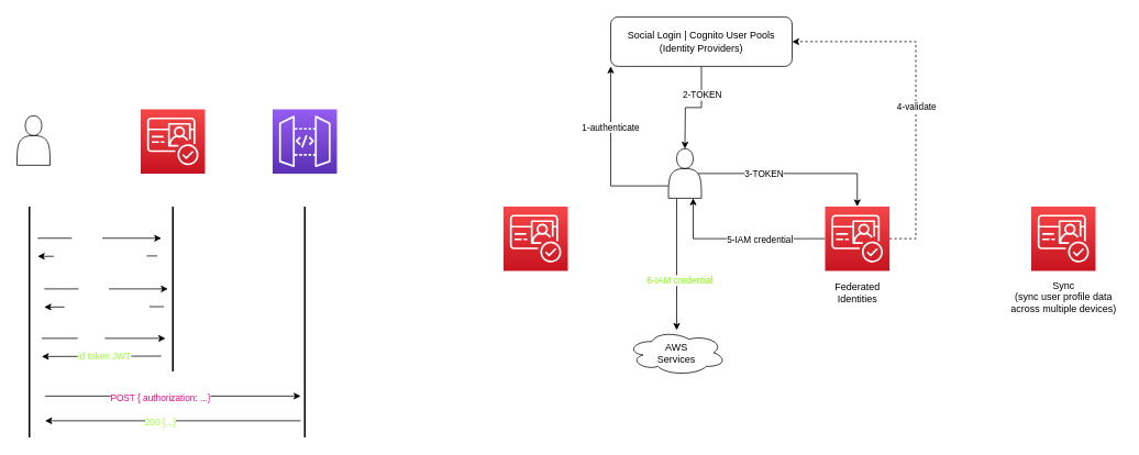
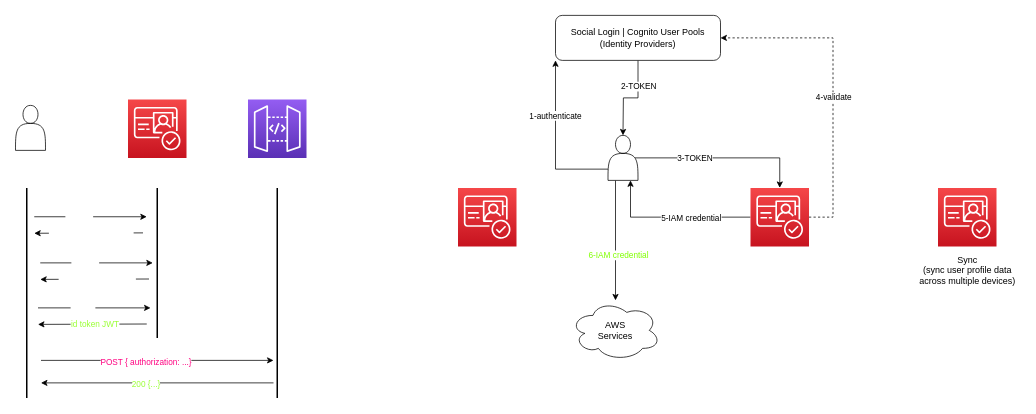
  <mxCell id="0" />
  <mxCell id="1" parent="0" />
  <mxCell id="2" value="" style="outlineConnect=0;fontColor=#232F3E;gradientColor=#F54749;gradientDirection=north;fillColor=#C7131F;strokeColor=#ffffff;dashed=0;verticalLabelPosition=bottom;verticalAlign=top;align=center;html=1;fontSize=12;fontStyle=0;aspect=fixed;shape=mxgraph.aws4.resourceIcon;resIcon=mxgraph.aws4.cognito;" vertex="1" parent="1"><mxGeometry x="610" y="250" width="78" height="78" as="geometry" /></mxCell>
  <mxCell id="3" style="edgeStyle=orthogonalEdgeStyle;rounded=0;orthogonalLoop=1;jettySize=auto;html=1;entryX=1;entryY=0.5;entryDx=0;entryDy=0;dashed=1;" edge="1" parent="1" source="7" target="13"><mxGeometry relative="1" as="geometry"><Array as="points"><mxPoint x="1110" y="289" /><mxPoint x="1110" y="50" /></Array></mxGeometry></mxCell>
  <mxCell id="4" value="4-validate" style="edgeLabel;html=1;align=center;verticalAlign=middle;resizable=0;points=[];" vertex="1" connectable="0" parent="3"><mxGeometry x="-0.083" relative="1" as="geometry"><mxPoint as="offset" /></mxGeometry></mxCell>
  <mxCell id="5" style="edgeStyle=orthogonalEdgeStyle;rounded=0;orthogonalLoop=1;jettySize=auto;html=1;entryX=0.75;entryY=1;entryDx=0;entryDy=0;" edge="1" parent="1" source="7" target="20"><mxGeometry relative="1" as="geometry" /></mxCell>
  <mxCell id="6" value="5-IAM credential" style="edgeLabel;html=1;align=center;verticalAlign=middle;resizable=0;points=[];" vertex="1" connectable="0" parent="5"><mxGeometry x="0.101" y="1" relative="1" as="geometry"><mxPoint x="35" y="-1" as="offset" /></mxGeometry></mxCell>
  <mxCell id="7" value="" style="outlineConnect=0;fontColor=#232F3E;gradientColor=#F54749;gradientDirection=north;fillColor=#C7131F;strokeColor=#ffffff;dashed=0;verticalLabelPosition=bottom;verticalAlign=top;align=center;html=1;fontSize=12;fontStyle=0;aspect=fixed;shape=mxgraph.aws4.resourceIcon;resIcon=mxgraph.aws4.cognito;" vertex="1" parent="1"><mxGeometry x="1000" y="250" width="78" height="78" as="geometry" /></mxCell>
- <mxCell id="8" value="Federated&lt;br&gt;Identities" style="text;html=1;align=center;verticalAlign=middle;resizable=0;points=[];autosize=1;" vertex="1" parent="1"><mxGeometry x="1004" y="340" width="70" height="30" as="geometry" /></mxCell>
  <mxCell id="9" value="" style="outlineConnect=0;fontColor=#232F3E;gradientColor=#F54749;gradientDirection=north;fillColor=#C7131F;strokeColor=#ffffff;dashed=0;verticalLabelPosition=bottom;verticalAlign=top;align=center;html=1;fontSize=12;fontStyle=0;aspect=fixed;shape=mxgraph.aws4.resourceIcon;resIcon=mxgraph.aws4.cognito;" vertex="1" parent="1"><mxGeometry x="1250" y="250" width="78" height="78" as="geometry" /></mxCell>
  <mxCell id="10" value="Sync&lt;br&gt;(sync user profile data&lt;br&gt;across multiple devices)" style="text;html=1;align=center;verticalAlign=middle;resizable=0;points=[];autosize=1;" vertex="1" parent="1"><mxGeometry x="1219" y="335" width="140" height="50" as="geometry" /></mxCell>
  <mxCell id="11" style="edgeStyle=orthogonalEdgeStyle;rounded=0;orthogonalLoop=1;jettySize=auto;html=1;exitX=0.5;exitY=1;exitDx=0;exitDy=0;" edge="1" parent="1" source="13"><mxGeometry relative="1" as="geometry"><mxPoint x="830" y="180" as="targetPoint" /></mxGeometry></mxCell>
  <mxCell id="12" value="2-TOKEN" style="edgeLabel;html=1;align=center;verticalAlign=middle;resizable=0;points=[];" vertex="1" connectable="0" parent="11"><mxGeometry x="-0.433" relative="1" as="geometry"><mxPoint as="offset" /></mxGeometry></mxCell>
  <mxCell id="13" value="Social Login | Cognito User Pools&lt;br&gt;(Identity Providers)" style="rounded=1;whiteSpace=wrap;html=1;" vertex="1" parent="1"><mxGeometry x="740" y="20" width="220" height="60" as="geometry" /></mxCell>
  <mxCell id="14" style="edgeStyle=orthogonalEdgeStyle;rounded=0;orthogonalLoop=1;jettySize=auto;html=1;exitX=0;exitY=0.75;exitDx=0;exitDy=0;entryX=0;entryY=1;entryDx=0;entryDy=0;" edge="1" parent="1" source="20" target="13"><mxGeometry relative="1" as="geometry"><Array as="points"><mxPoint x="740" y="225" /></Array></mxGeometry></mxCell>
  <mxCell id="15" value="1-authenticate" style="edgeLabel;html=1;align=center;verticalAlign=middle;resizable=0;points=[];" vertex="1" connectable="0" parent="14"><mxGeometry x="0.321" y="1" relative="1" as="geometry"><mxPoint as="offset" /></mxGeometry></mxCell>
  <mxCell id="16" style="edgeStyle=orthogonalEdgeStyle;rounded=0;orthogonalLoop=1;jettySize=auto;html=1;exitX=0.9;exitY=0.5;exitDx=0;exitDy=0;exitPerimeter=0;" edge="1" parent="1" source="20" target="7"><mxGeometry relative="1" as="geometry" /></mxCell>
  <mxCell id="17" value="3-TOKEN" style="edgeLabel;html=1;align=center;verticalAlign=middle;resizable=0;points=[];" vertex="1" connectable="0" parent="16"><mxGeometry x="-0.322" relative="1" as="geometry"><mxPoint as="offset" /></mxGeometry></mxCell>
  <mxCell id="18" style="edgeStyle=orthogonalEdgeStyle;rounded=0;orthogonalLoop=1;jettySize=auto;html=1;exitX=0.25;exitY=1;exitDx=0;exitDy=0;" edge="1" parent="1" source="20" target="21"><mxGeometry relative="1" as="geometry" /></mxCell>
  <mxCell id="19" value="6-IAM credential" style="edgeLabel;html=1;align=center;verticalAlign=middle;resizable=0;points=[];fontColor=#80FF00;" vertex="1" connectable="0" parent="18"><mxGeometry x="0.237" y="3" relative="1" as="geometry"><mxPoint as="offset" /></mxGeometry></mxCell>
  <mxCell id="20" value="" style="shape=actor;whiteSpace=wrap;html=1;" vertex="1" parent="1"><mxGeometry x="810" y="180" width="40" height="60" as="geometry" /></mxCell>
- <mxCell id="21" value="AWS&lt;br&gt;Services" style="ellipse;shape=cloud;whiteSpace=wrap;html=1;" vertex="1" parent="1"><mxGeometry x="760" y="400" width="120" height="55" as="geometry" /></mxCell>
+ <mxCell id="21" value="AWS&lt;br&gt;Services" style="ellipse;shape=cloud;whiteSpace=wrap;html=1;" vertex="1" parent="1"><mxGeometry x="760" y="400" width="120" height="80" as="geometry" /></mxCell>
  <mxCell id="22" value="" style="shape=actor;whiteSpace=wrap;html=1;fontColor=#80FF00;" vertex="1" parent="1"><mxGeometry x="20" y="140" width="40" height="60" as="geometry" /></mxCell>
  <mxCell id="23" value="" style="outlineConnect=0;fontColor=#232F3E;gradientColor=#F54749;gradientDirection=north;fillColor=#C7131F;strokeColor=#ffffff;dashed=0;verticalLabelPosition=bottom;verticalAlign=top;align=center;html=1;fontSize=12;fontStyle=0;aspect=fixed;shape=mxgraph.aws4.resourceIcon;resIcon=mxgraph.aws4.cognito;" vertex="1" parent="1"><mxGeometry x="170" y="132" width="78" height="78" as="geometry" /></mxCell>
  <mxCell id="24" value="" style="outlineConnect=0;fontColor=#232F3E;gradientColor=#945DF2;gradientDirection=north;fillColor=#5A30B5;strokeColor=#ffffff;dashed=0;verticalLabelPosition=bottom;verticalAlign=top;align=center;html=1;fontSize=12;fontStyle=0;aspect=fixed;shape=mxgraph.aws4.resourceIcon;resIcon=mxgraph.aws4.api_gateway;" vertex="1" parent="1"><mxGeometry x="330" y="132" width="78" height="78" as="geometry" /></mxCell>
  <mxCell id="25" value="" style="line;strokeWidth=2;direction=south;html=1;fontColor=#80FF00;" vertex="1" parent="1"><mxGeometry x="30" y="250" width="10" height="280" as="geometry" /></mxCell>
  <mxCell id="26" value="" style="line;strokeWidth=2;direction=south;html=1;fontColor=#80FF00;" vertex="1" parent="1"><mxGeometry x="204" y="250" width="10" height="200" as="geometry" /></mxCell>
  <mxCell id="27" value="" style="line;strokeWidth=2;direction=south;html=1;fontColor=#80FF00;" vertex="1" parent="1"><mxGeometry x="364" y="250" width="10" height="280" as="geometry" /></mxCell>
  <mxCell id="28" value="" style="endArrow=classic;html=1;fontColor=#80FF00;" edge="1" parent="1"><mxGeometry width="50" height="50" relative="1" as="geometry"><mxPoint x="45" y="288.5" as="sourcePoint" /><mxPoint x="195" y="288.5" as="targetPoint" /></mxGeometry></mxCell>
  <mxCell id="29" value="register" style="edgeLabel;html=1;align=center;verticalAlign=middle;resizable=0;points=[];fontColor=#FFFFFF;" vertex="1" connectable="0" parent="28"><mxGeometry x="-0.213" y="3" relative="1" as="geometry"><mxPoint y="1" as="offset" /></mxGeometry></mxCell>
  <mxCell id="30" value="" style="endArrow=classic;html=1;fontColor=#80FF00;" edge="1" parent="1"><mxGeometry width="50" height="50" relative="1" as="geometry"><mxPoint x="190" y="310" as="sourcePoint" /><mxPoint x="45" y="310.5" as="targetPoint" /></mxGeometry></mxCell>
  <mxCell id="31" value="verification (email/sms)" style="edgeLabel;html=1;align=center;verticalAlign=middle;resizable=0;points=[];fontColor=#FFFFFF;" vertex="1" connectable="0" parent="30"><mxGeometry x="0.255" relative="1" as="geometry"><mxPoint x="21" as="offset" /></mxGeometry></mxCell>
  <mxCell id="32" value="" style="endArrow=classic;html=1;fontColor=#80FF00;" edge="1" parent="1"><mxGeometry width="50" height="50" relative="1" as="geometry"><mxPoint x="53" y="350" as="sourcePoint" /><mxPoint x="203" y="350" as="targetPoint" /></mxGeometry></mxCell>
  <mxCell id="33" value="confirm" style="edgeLabel;html=1;align=center;verticalAlign=middle;resizable=0;points=[];fontColor=#FFFFFF;" vertex="1" connectable="0" parent="32"><mxGeometry x="-0.213" y="3" relative="1" as="geometry"><mxPoint y="1" as="offset" /></mxGeometry></mxCell>
  <mxCell id="34" value="" style="endArrow=classic;html=1;fontColor=#80FF00;" edge="1" parent="1"><mxGeometry width="50" height="50" relative="1" as="geometry"><mxPoint x="198" y="371.5" as="sourcePoint" /><mxPoint x="53" y="372" as="targetPoint" /></mxGeometry></mxCell>
  <mxCell id="35" value="registration complete" style="edgeLabel;html=1;align=center;verticalAlign=middle;resizable=0;points=[];fontColor=#FFFFFF;" vertex="1" connectable="0" parent="34"><mxGeometry x="0.255" relative="1" as="geometry"><mxPoint x="21" as="offset" /></mxGeometry></mxCell>
  <mxCell id="36" value="" style="endArrow=classic;html=1;fontColor=#80FF00;" edge="1" parent="1"><mxGeometry width="50" height="50" relative="1" as="geometry"><mxPoint x="50" y="410" as="sourcePoint" /><mxPoint x="200" y="410" as="targetPoint" /></mxGeometry></mxCell>
  <mxCell id="37" value="sign-in" style="edgeLabel;html=1;align=center;verticalAlign=middle;resizable=0;points=[];fontColor=#FFFFFF;" vertex="1" connectable="0" parent="36"><mxGeometry x="-0.213" y="3" relative="1" as="geometry"><mxPoint y="1" as="offset" /></mxGeometry></mxCell>
  <mxCell id="38" value="" style="endArrow=classic;html=1;fontColor=#80FF00;" edge="1" parent="1"><mxGeometry width="50" height="50" relative="1" as="geometry"><mxPoint x="195" y="431.5" as="sourcePoint" /><mxPoint x="50" y="432" as="targetPoint" /></mxGeometry></mxCell>
  <mxCell id="39" value="id token JWT" style="edgeLabel;html=1;align=center;verticalAlign=middle;resizable=0;points=[];fontColor=#99FF33;" vertex="1" connectable="0" parent="38"><mxGeometry x="0.255" relative="1" as="geometry"><mxPoint x="21" as="offset" /></mxGeometry></mxCell>
  <mxCell id="40" value="" style="endArrow=classic;html=1;fontColor=#99FF33;" edge="1" parent="1"><mxGeometry width="50" height="50" relative="1" as="geometry"><mxPoint x="54" y="480" as="sourcePoint" /><mxPoint x="364" y="480" as="targetPoint" /></mxGeometry></mxCell>
  <mxCell id="41" value="POST { authorization: ...}" style="edgeLabel;html=1;align=center;verticalAlign=middle;resizable=0;points=[];fontColor=#FF0080;" vertex="1" connectable="0" parent="40"><mxGeometry x="-0.103" y="-1" relative="1" as="geometry"><mxPoint as="offset" /></mxGeometry></mxCell>
  <mxCell id="42" value="" style="endArrow=none;html=1;fontColor=#99FF33;endFill=0;startArrow=classic;startFill=1;" edge="1" parent="1"><mxGeometry width="50" height="50" relative="1" as="geometry"><mxPoint x="54" y="510" as="sourcePoint" /><mxPoint x="364" y="510" as="targetPoint" /></mxGeometry></mxCell>
  <mxCell id="43" value="200 {...}" style="edgeLabel;html=1;align=center;verticalAlign=middle;resizable=0;points=[];fontColor=#99FF33;" vertex="1" connectable="0" parent="42"><mxGeometry x="-0.103" y="-1" relative="1" as="geometry"><mxPoint as="offset" /></mxGeometry></mxCell>
